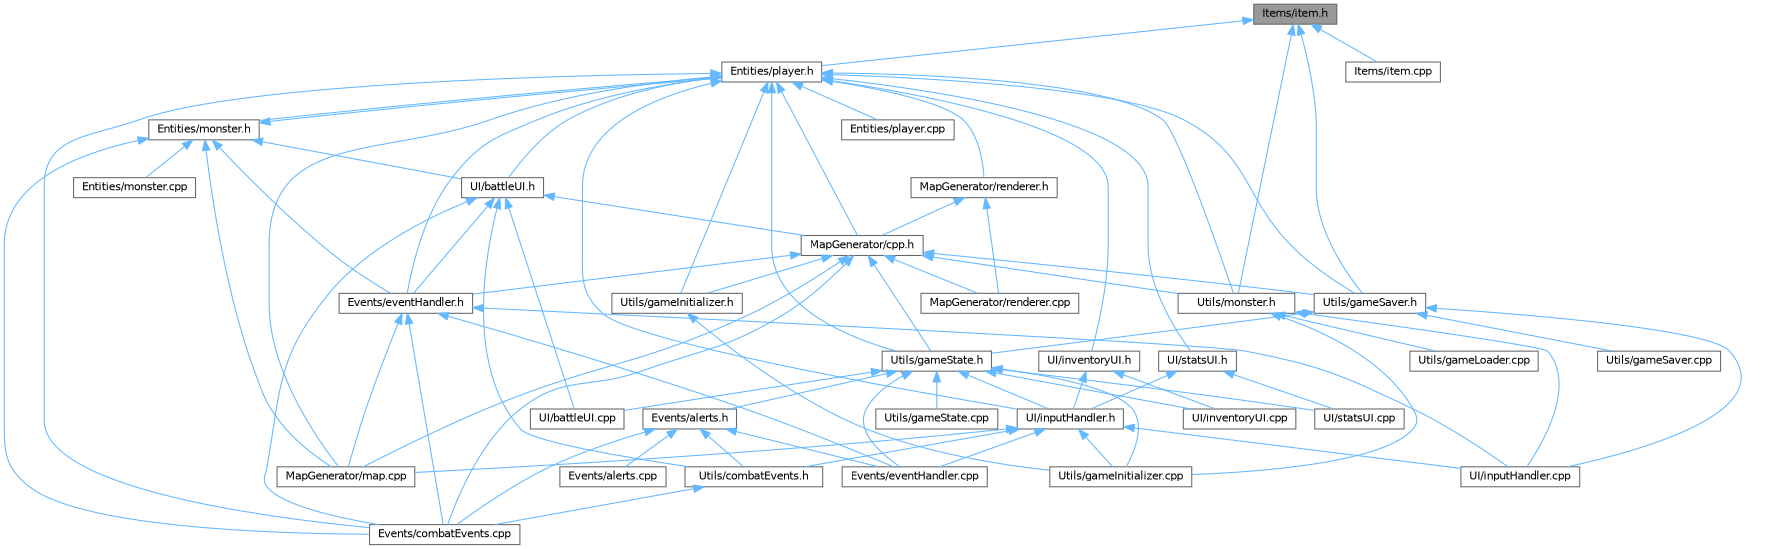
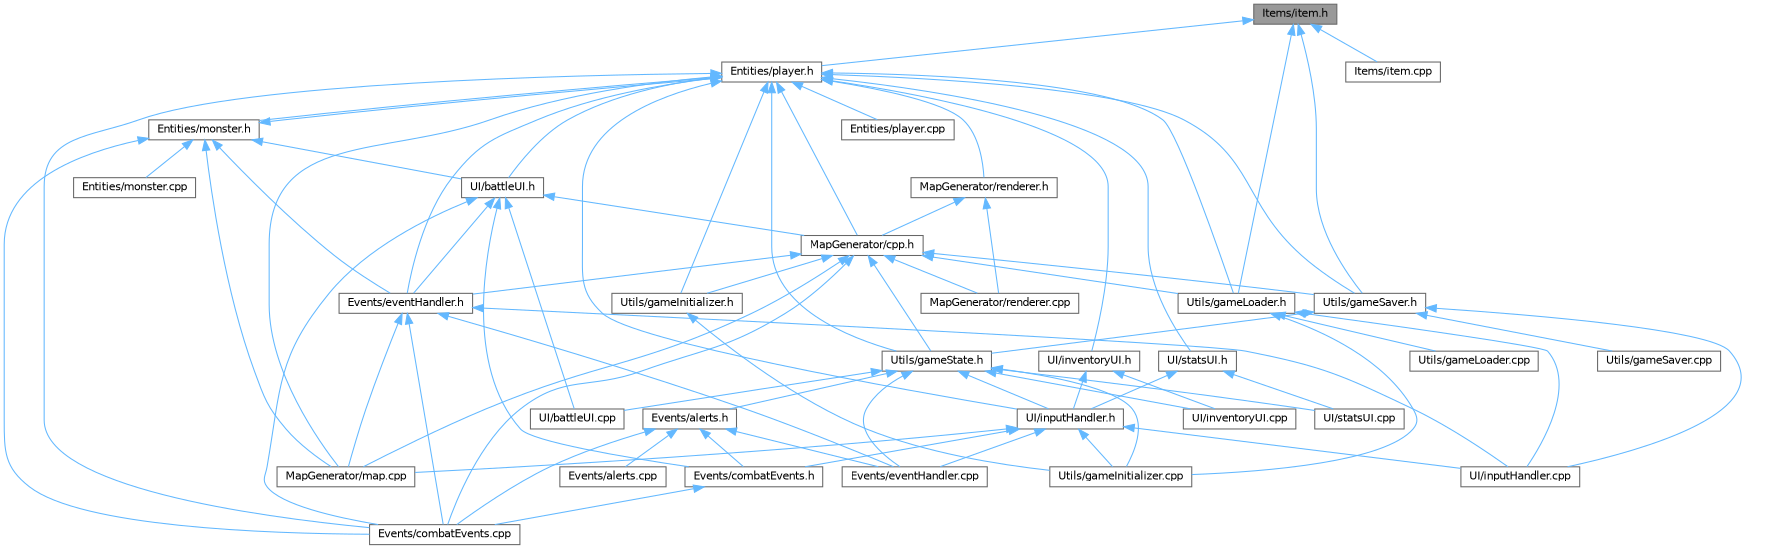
  digraph {
    node [color=grey40 fillcolor=white fontname=Helvetica fontsize=10 shape=box style=filled]
    edge [color=steelblue1 dir=back fontname=Helvetica fontsize=10 labelfontname=Helvetica labelfontsize=10 style=solid]
    n1 [color=gray40 fillcolor=grey60 fontcolor=black height=0.2 label="Items/item.h" width=0.4]
    n2 [height=0.2 label="Entities/player.h" width=0.4]
-   n3 [height=0.2 label="Utils/monster.h" width=0.4]
+   n3 [height=0.2 label="Utils/gameLoader.h" width=0.4]
    n4 [height=0.2 label="Utils/gameSaver.h" width=0.4]
    n5 [height=0.2 label="Items/item.cpp" width=0.4]
    n6 [height=0.2 label="Entities/monster.h" width=0.4]
    n7 [height=0.2 label="Events/combatEvents.cpp" width=0.4]
    n8 [height=0.2 label="Events/eventHandler.h" width=0.4]
    n9 [height=0.2 label="MapGenerator/map.cpp" width=0.4]
    n10 [height=0.2 label="UI/battleUI.h" width=0.4]
    n11 [height=0.2 label="UI/inputHandler.h" width=0.4]
    n12 [height=0.2 label="MapGenerator/cpp.h" width=0.4]
    n13 [height=0.2 label="Utils/gameInitializer.h" width=0.4]
    n14 [height=0.2 label="Utils/gameState.h" width=0.4]
    n15 [height=0.2 label="Entities/player.cpp" width=0.4]
    n16 [height=0.2 label="MapGenerator/renderer.h" width=0.4]
    n17 [height=0.2 label="UI/inventoryUI.h" width=0.4]
    n18 [height=0.2 label="UI/statsUI.h" width=0.4]
    n19 [height=0.2 label="UI/inputHandler.cpp" width=0.4]
    n20 [height=0.2 label="Utils/gameInitializer.cpp" width=0.4]
    n21 [height=0.2 label="Utils/gameLoader.cpp" width=0.4]
    n22 [height=0.2 label="Utils/gameSaver.cpp" width=0.4]
    n23 [height=0.2 label="Entities/monster.cpp" width=0.4]
    n24 [height=0.2 label="Events/eventHandler.cpp" width=0.4]
-   n25 [height=0.2 label="Utils/combatEvents.h" width=0.4]
+   n25 [height=0.2 label="Events/combatEvents.h" width=0.4]
    n26 [height=0.2 label="UI/battleUI.cpp" width=0.4]
    n27 [height=0.2 label="MapGenerator/renderer.cpp" width=0.4]
    n28 [height=0.2 label="Events/alerts.h" width=0.4]
    n29 [height=0.2 label="UI/inventoryUI.cpp" width=0.4]
    n30 [height=0.2 label="UI/statsUI.cpp" width=0.4]
-   n31 [height=0.2 label="Utils/gameState.cpp" width=0.4]
    n32 [height=0.2 label="Events/alerts.cpp" width=0.4]
    n1 -> n2
    n1 -> n3
    n1 -> n4
    n1 -> n5
    n2 -> n3
    n2 -> n4
    n2 -> n6
    n2 -> n7
    n2 -> n8
    n2 -> n9
    n2 -> n10
    n2 -> n11
    n2 -> n12
    n2 -> n13
    n2 -> n14
    n2 -> n15
    n2 -> n16
    n2 -> n17
    n2 -> n18
    n3 -> n19
    n3 -> n20
    n3 -> n21
    n4 -> n14
    n4 -> n19
    n4 -> n22
    n6 -> n2
    n6 -> n7
    n6 -> n8
    n6 -> n9
    n6 -> n10
    n6 -> n23
    n8 -> n7
    n8 -> n9
    n8 -> n19
    n8 -> n24
    n10 -> n7
    n10 -> n8
    n10 -> n12
    n10 -> n25
    n10 -> n26
    n11 -> n9
    n11 -> n19
    n11 -> n20
    n11 -> n24
    n11 -> n25
    n12 -> n3
    n12 -> n4
    n12 -> n7
    n12 -> n8
    n12 -> n9
    n12 -> n13
    n12 -> n14
    n12 -> n27
    n13 -> n20
    n14 -> n11
    n14 -> n20
    n14 -> n24
    n14 -> n26
    n14 -> n28
    n14 -> n29
    n14 -> n30
-   n14 -> n31
    n16 -> n12
    n16 -> n27
    n17 -> n11
    n17 -> n29
    n18 -> n11
    n18 -> n30
    n25 -> n7
    n28 -> n7
    n28 -> n24
    n28 -> n25
    n28 -> n32
  }
